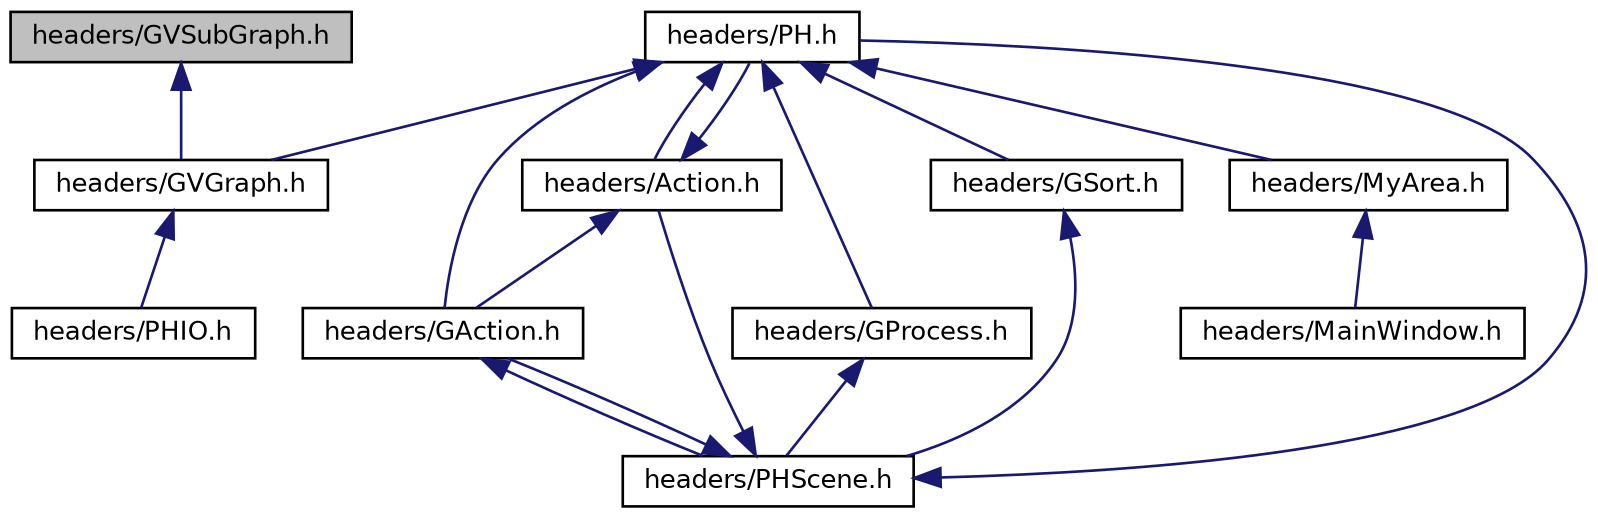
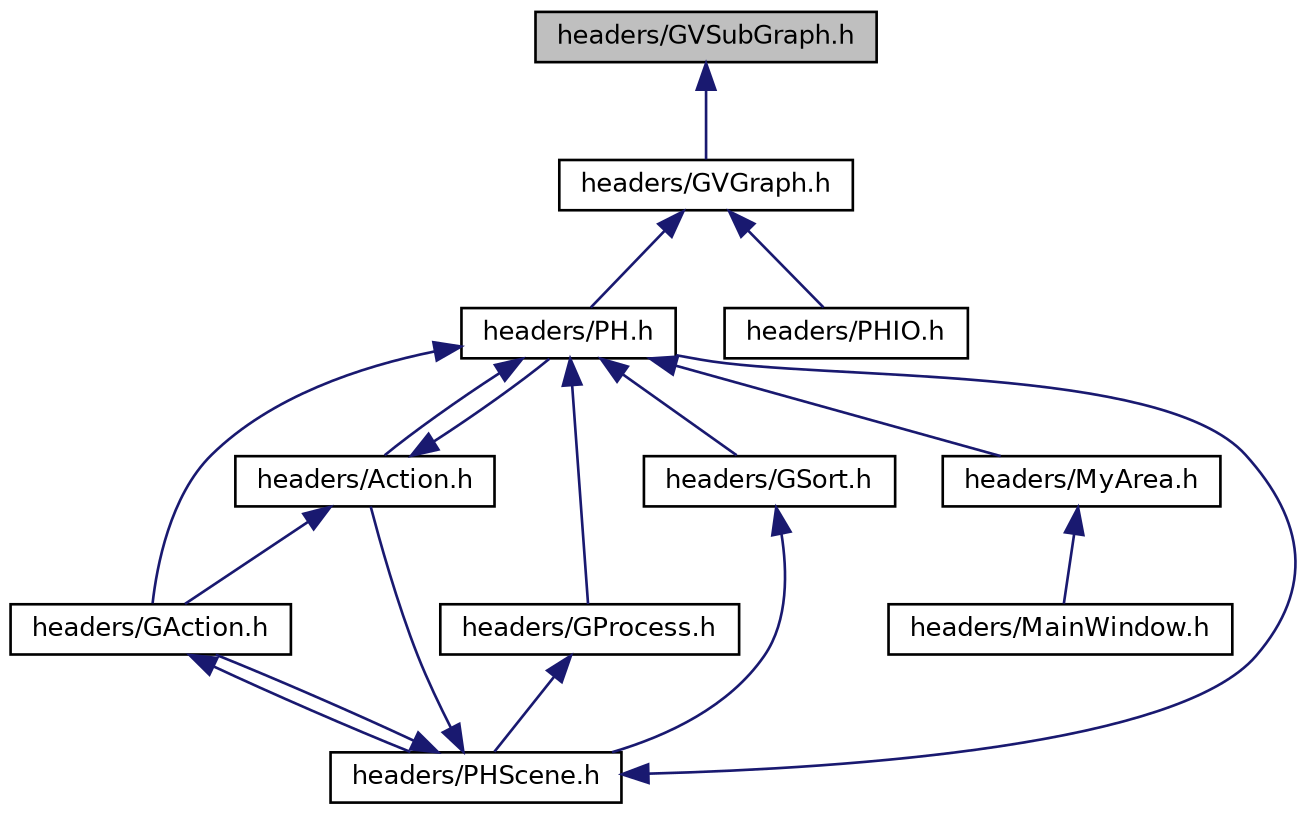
  digraph {
    node [color=black fillcolor=white fontname=Helvetica fontsize=10 shape=record style=filled]
    edge [color=midnightblue dir=back fontname=Helvetica fontsize=10 labelfontname=Helvetica labelfontsize=10 style=solid]
    n1 [fillcolor=grey75 fontcolor=black height=0.2 label="headers/GVSubGraph.h" width=0.4]
    n2 [height=0.2 label="headers/GVGraph.h" width=0.4]
    n3 [height=0.2 label="headers/PH.h" width=0.4]
    n4 [height=0.2 label="headers/PHIO.h" width=0.4]
    n5 [height=0.2 label="headers/Action.h" width=0.4]
    n6 [height=0.2 label="headers/GAction.h" width=0.4]
    n7 [height=0.2 label="headers/GProcess.h" width=0.4]
    n8 [height=0.2 label="headers/GSort.h" width=0.4]
    n9 [height=0.2 label="headers/MyArea.h" width=0.4]
    n10 [height=0.2 label="headers/PHScene.h" width=0.4]
    n11 [height=0.2 label="headers/MainWindow.h" width=0.4]
    n1 -> n2
-   n3 -> n2
+   n2 -> n3
    n2 -> n4
    n3 -> n5
    n3 -> n6
    n3 -> n7
    n3 -> n8
    n3 -> n9
    n5 -> n3
    n5 -> n6
    n6 -> n10
    n7 -> n10
    n8 -> n10
    n9 -> n11
    n10 -> n3
    n10 -> n5
    n10 -> n6
  }
